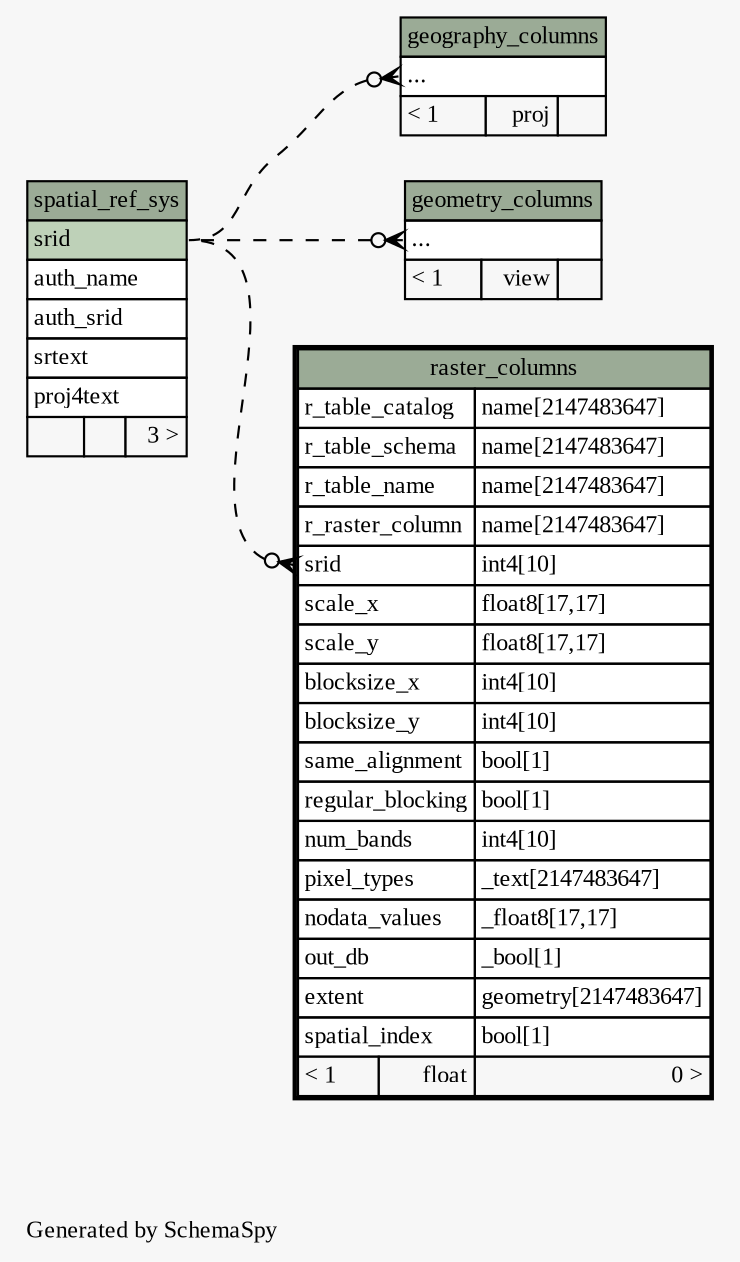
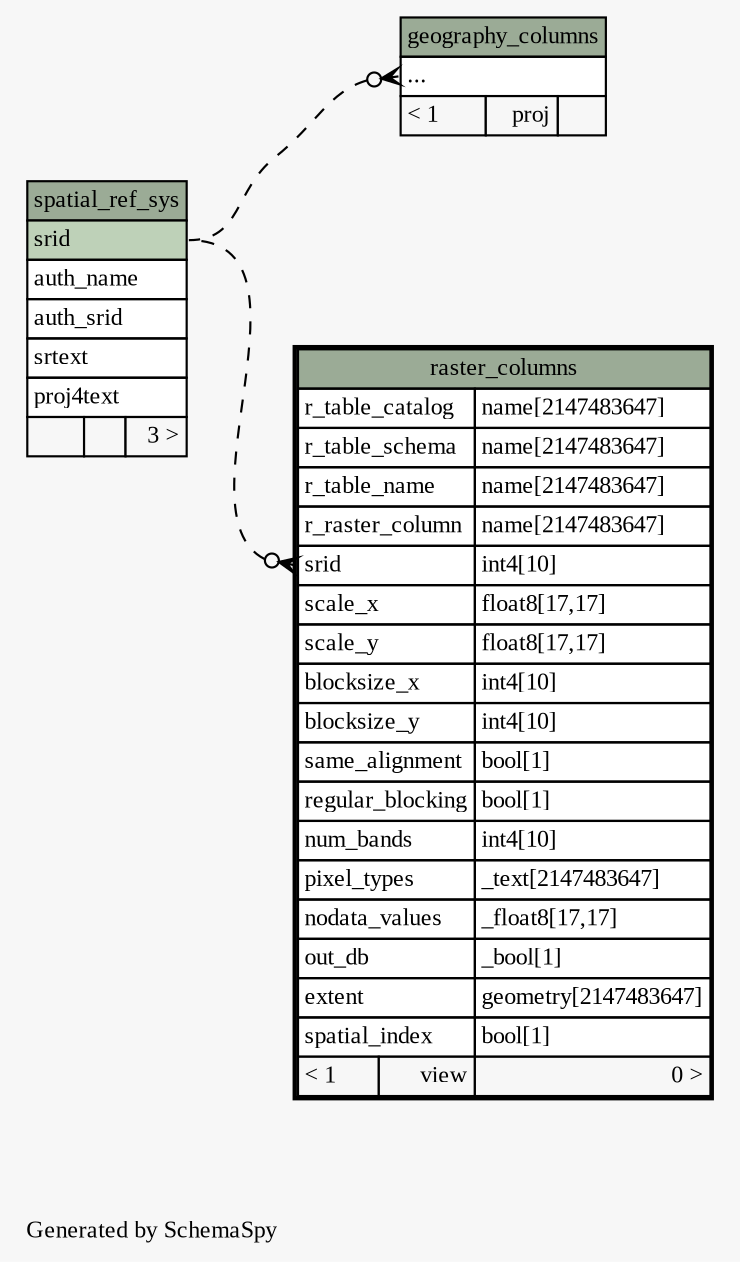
  digraph {
    bgcolor="#f7f7f7"
    fontname="Liberation Serif"
    fontsize=11
    label="\nGenerated by SchemaSpy"
    labeljust=l
    nodesep=0.18
    rankdir=RL
    ranksep=0.46
    node [fontname="Liberation Serif" fontsize=11 shape=plaintext]
    edge [arrowhead=none arrowsize=0.8 arrowtail=crowodot dir=back fontname="Liberation Serif" headport="srid:e" style=dashed tailport="elipses:w"]
    n1 [label=<     <TABLE BORDER="0" CELLBORDER="1" CELLSPACING="0" BGCOLOR="#ffffff">       <TR><TD COLSPAN="3" BGCOLOR="#9bab96" ALIGN="CENTER">geography_columns</TD></TR>       <TR><TD PORT="elipses" COLSPAN="3" ALIGN="LEFT">...</TD></TR>       <TR><TD ALIGN="LEFT" BGCOLOR="#f7f7f7">&lt; 1</TD><TD ALIGN="RIGHT" BGCOLOR="#f7f7f7">proj</TD><TD ALIGN="RIGHT" BGCOLOR="#f7f7f7">  </TD></TR>     </TABLE>>]
    n2 [label=<     <TABLE BORDER="0" CELLBORDER="1" CELLSPACING="0" BGCOLOR="#ffffff">       <TR><TD COLSPAN="3" BGCOLOR="#9bab96" ALIGN="CENTER">spatial_ref_sys</TD></TR>       <TR><TD PORT="srid" COLSPAN="3" BGCOLOR="#bed1b8" ALIGN="LEFT">srid</TD></TR>       <TR><TD PORT="auth_name" COLSPAN="3" ALIGN="LEFT">auth_name</TD></TR>       <TR><TD PORT="auth_srid" COLSPAN="3" ALIGN="LEFT">auth_srid</TD></TR>       <TR><TD PORT="srtext" COLSPAN="3" ALIGN="LEFT">srtext</TD></TR>       <TR><TD PORT="proj4text" COLSPAN="3" ALIGN="LEFT">proj4text</TD></TR>       <TR><TD ALIGN="LEFT" BGCOLOR="#f7f7f7">  </TD><TD ALIGN="RIGHT" BGCOLOR="#f7f7f7">  </TD><TD ALIGN="RIGHT" BGCOLOR="#f7f7f7">3 &gt;</TD></TR>     </TABLE>>]
-   n3 [label=<     <TABLE BORDER="0" CELLBORDER="1" CELLSPACING="0" BGCOLOR="#ffffff">       <TR><TD COLSPAN="3" BGCOLOR="#9bab96" ALIGN="CENTER">geometry_columns</TD></TR>       <TR><TD PORT="elipses" COLSPAN="3" ALIGN="LEFT">...</TD></TR>       <TR><TD ALIGN="LEFT" BGCOLOR="#f7f7f7">&lt; 1</TD><TD ALIGN="RIGHT" BGCOLOR="#f7f7f7">view</TD><TD ALIGN="RIGHT" BGCOLOR="#f7f7f7">  </TD></TR>     </TABLE>>]
-   n4 [label=<     <TABLE BORDER="2" CELLBORDER="1" CELLSPACING="0" BGCOLOR="#ffffff">       <TR><TD COLSPAN="3" BGCOLOR="#9bab96" ALIGN="CENTER">raster_columns</TD></TR>       <TR><TD PORT="r_table_catalog" COLSPAN="2" ALIGN="LEFT">r_table_catalog</TD><TD PORT="r_table_catalog.type" ALIGN="LEFT">name[2147483647]</TD></TR>       <TR><TD PORT="r_table_schema" COLSPAN="2" ALIGN="LEFT">r_table_schema</TD><TD PORT="r_table_schema.type" ALIGN="LEFT">name[2147483647]</TD></TR>       <TR><TD PORT="r_table_name" COLSPAN="2" ALIGN="LEFT">r_table_name</TD><TD PORT="r_table_name.type" ALIGN="LEFT">name[2147483647]</TD></TR>       <TR><TD PORT="r_raster_column" COLSPAN="2" ALIGN="LEFT">r_raster_column</TD><TD PORT="r_raster_column.type" ALIGN="LEFT">name[2147483647]</TD></TR>       <TR><TD PORT="srid" COLSPAN="2" ALIGN="LEFT">srid</TD><TD PORT="srid.type" ALIGN="LEFT">int4[10]</TD></TR>       <TR><TD PORT="scale_x" COLSPAN="2" ALIGN="LEFT">scale_x</TD><TD PORT="scale_x.type" ALIGN="LEFT">float8[17,17]</TD></TR>       <TR><TD PORT="scale_y" COLSPAN="2" ALIGN="LEFT">scale_y</TD><TD PORT="scale_y.type" ALIGN="LEFT">float8[17,17]</TD></TR>       <TR><TD PORT="blocksize_x" COLSPAN="2" ALIGN="LEFT">blocksize_x</TD><TD PORT="blocksize_x.type" ALIGN="LEFT">int4[10]</TD></TR>       <TR><TD PORT="blocksize_y" COLSPAN="2" ALIGN="LEFT">blocksize_y</TD><TD PORT="blocksize_y.type" ALIGN="LEFT">int4[10]</TD></TR>       <TR><TD PORT="same_alignment" COLSPAN="2" ALIGN="LEFT">same_alignment</TD><TD PORT="same_alignment.type" ALIGN="LEFT">bool[1]</TD></TR>       <TR><TD PORT="regular_blocking" COLSPAN="2" ALIGN="LEFT">regular_blocking</TD><TD PORT="regular_blocking.type" ALIGN="LEFT">bool[1]</TD></TR>       <TR><TD PORT="num_bands" COLSPAN="2" ALIGN="LEFT">num_bands</TD><TD PORT="num_bands.type" ALIGN="LEFT">int4[10]</TD></TR>       <TR><TD PORT="pixel_types" COLSPAN="2" ALIGN="LEFT">pixel_types</TD><TD PORT="pixel_types.type" ALIGN="LEFT">_text[2147483647]</TD></TR>       <TR><TD PORT="nodata_values" COLSPAN="2" ALIGN="LEFT">nodata_values</TD><TD PORT="nodata_values.type" ALIGN="LEFT">_float8[17,17]</TD></TR>       <TR><TD PORT="out_db" COLSPAN="2" ALIGN="LEFT">out_db</TD><TD PORT="out_db.type" ALIGN="LEFT">_bool[1]</TD></TR>       <TR><TD PORT="extent" COLSPAN="2" ALIGN="LEFT">extent</TD><TD PORT="extent.type" ALIGN="LEFT">geometry[2147483647]</TD></TR>       <TR><TD PORT="spatial_index" COLSPAN="2" ALIGN="LEFT">spatial_index</TD><TD PORT="spatial_index.type" ALIGN="LEFT">bool[1]</TD></TR>       <TR><TD ALIGN="LEFT" BGCOLOR="#f7f7f7">&lt; 1</TD><TD ALIGN="RIGHT" BGCOLOR="#f7f7f7">float</TD><TD ALIGN="RIGHT" BGCOLOR="#f7f7f7">0 &gt;</TD></TR>     </TABLE>>]
+   n4 [label=<     <TABLE BORDER="2" CELLBORDER="1" CELLSPACING="0" BGCOLOR="#ffffff">       <TR><TD COLSPAN="3" BGCOLOR="#9bab96" ALIGN="CENTER">raster_columns</TD></TR>       <TR><TD PORT="r_table_catalog" COLSPAN="2" ALIGN="LEFT">r_table_catalog</TD><TD PORT="r_table_catalog.type" ALIGN="LEFT">name[2147483647]</TD></TR>       <TR><TD PORT="r_table_schema" COLSPAN="2" ALIGN="LEFT">r_table_schema</TD><TD PORT="r_table_schema.type" ALIGN="LEFT">name[2147483647]</TD></TR>       <TR><TD PORT="r_table_name" COLSPAN="2" ALIGN="LEFT">r_table_name</TD><TD PORT="r_table_name.type" ALIGN="LEFT">name[2147483647]</TD></TR>       <TR><TD PORT="r_raster_column" COLSPAN="2" ALIGN="LEFT">r_raster_column</TD><TD PORT="r_raster_column.type" ALIGN="LEFT">name[2147483647]</TD></TR>       <TR><TD PORT="srid" COLSPAN="2" ALIGN="LEFT">srid</TD><TD PORT="srid.type" ALIGN="LEFT">int4[10]</TD></TR>       <TR><TD PORT="scale_x" COLSPAN="2" ALIGN="LEFT">scale_x</TD><TD PORT="scale_x.type" ALIGN="LEFT">float8[17,17]</TD></TR>       <TR><TD PORT="scale_y" COLSPAN="2" ALIGN="LEFT">scale_y</TD><TD PORT="scale_y.type" ALIGN="LEFT">float8[17,17]</TD></TR>       <TR><TD PORT="blocksize_x" COLSPAN="2" ALIGN="LEFT">blocksize_x</TD><TD PORT="blocksize_x.type" ALIGN="LEFT">int4[10]</TD></TR>       <TR><TD PORT="blocksize_y" COLSPAN="2" ALIGN="LEFT">blocksize_y</TD><TD PORT="blocksize_y.type" ALIGN="LEFT">int4[10]</TD></TR>       <TR><TD PORT="same_alignment" COLSPAN="2" ALIGN="LEFT">same_alignment</TD><TD PORT="same_alignment.type" ALIGN="LEFT">bool[1]</TD></TR>       <TR><TD PORT="regular_blocking" COLSPAN="2" ALIGN="LEFT">regular_blocking</TD><TD PORT="regular_blocking.type" ALIGN="LEFT">bool[1]</TD></TR>       <TR><TD PORT="num_bands" COLSPAN="2" ALIGN="LEFT">num_bands</TD><TD PORT="num_bands.type" ALIGN="LEFT">int4[10]</TD></TR>       <TR><TD PORT="pixel_types" COLSPAN="2" ALIGN="LEFT">pixel_types</TD><TD PORT="pixel_types.type" ALIGN="LEFT">_text[2147483647]</TD></TR>       <TR><TD PORT="nodata_values" COLSPAN="2" ALIGN="LEFT">nodata_values</TD><TD PORT="nodata_values.type" ALIGN="LEFT">_float8[17,17]</TD></TR>       <TR><TD PORT="out_db" COLSPAN="2" ALIGN="LEFT">out_db</TD><TD PORT="out_db.type" ALIGN="LEFT">_bool[1]</TD></TR>       <TR><TD PORT="extent" COLSPAN="2" ALIGN="LEFT">extent</TD><TD PORT="extent.type" ALIGN="LEFT">geometry[2147483647]</TD></TR>       <TR><TD PORT="spatial_index" COLSPAN="2" ALIGN="LEFT">spatial_index</TD><TD PORT="spatial_index.type" ALIGN="LEFT">bool[1]</TD></TR>       <TR><TD ALIGN="LEFT" BGCOLOR="#f7f7f7">&lt; 1</TD><TD ALIGN="RIGHT" BGCOLOR="#f7f7f7">view</TD><TD ALIGN="RIGHT" BGCOLOR="#f7f7f7">0 &gt;</TD></TR>     </TABLE>>]
    n1 -> n2
-   n3 -> n2
    n4 -> n2 [tailport="srid:w"]
  }
